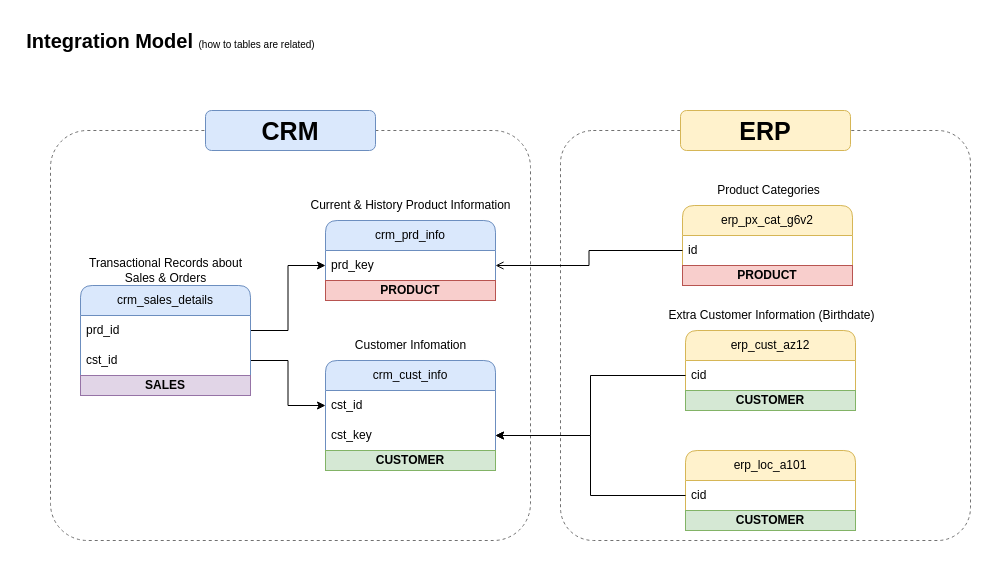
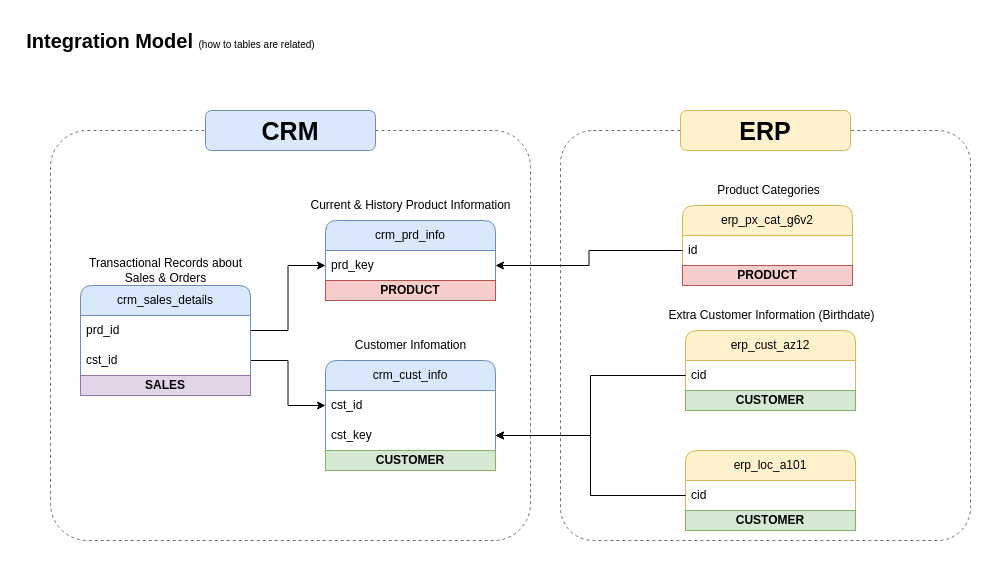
  <mxCell id="0" />
  <mxCell id="1" parent="0" />
  <mxCell id="2" value="" style="rounded=1;whiteSpace=wrap;html=1;fillColor=none;dashed=1;strokeColor=#717171;arcSize=8;" parent="1" vertex="1"><mxGeometry x="560" y="130" width="410" height="410" as="geometry" /></mxCell>
  <mxCell id="3" value="" style="rounded=1;whiteSpace=wrap;html=1;fillColor=none;dashed=1;strokeColor=#717171;arcSize=9;" parent="1" vertex="1"><mxGeometry x="50" y="130" width="480" height="410" as="geometry" /></mxCell>
  <mxCell id="4" value="&lt;font style=&quot;font-size: 20px;&quot;&gt;Integration Model &lt;/font&gt;&lt;font size=&quot;1&quot; style=&quot;font-weight: 400;&quot;&gt;(how to tables are related)&lt;/font&gt;" style="text;html=1;align=center;verticalAlign=middle;resizable=0;points=[];autosize=1;strokeColor=none;fillColor=none;fontStyle=1" parent="1" vertex="1"><mxGeometry x="20" y="20" width="300" height="40" as="geometry" /></mxCell>
  <mxCell id="5" value="" style="group" parent="1" vertex="1" connectable="0"><mxGeometry x="300" y="190" width="220" height="90" as="geometry" /></mxCell>
  <mxCell id="6" value="&lt;span&gt;crm_prd_info&lt;/span&gt;" style="swimlane;fontStyle=0;childLayout=stackLayout;horizontal=1;startSize=30;horizontalStack=0;resizeParent=1;resizeParentMax=0;resizeLast=0;collapsible=1;marginBottom=0;whiteSpace=wrap;html=1;rounded=1;arcSize=13;fillColor=#dae8fc;strokeColor=#6c8ebf;" parent="5" vertex="1"><mxGeometry x="25" y="30" width="170" height="80" as="geometry" /></mxCell>
  <mxCell id="7" value="prd_key" style="text;strokeColor=none;fillColor=none;align=left;verticalAlign=middle;spacingLeft=4;spacingRight=4;overflow=hidden;points=[[0,0.5],[1,0.5]];portConstraint=eastwest;rotatable=0;whiteSpace=wrap;html=1;" parent="6" vertex="1"><mxGeometry y="30" width="170" height="30" as="geometry" /></mxCell>
  <mxCell id="8" value="PRODUCT" style="whiteSpace=wrap;html=1;fontStyle=1;fillColor=#f8cecc;strokeColor=#b85450;" vertex="1" parent="6"><mxGeometry y="60" width="170" height="20" as="geometry" /></mxCell>
  <mxCell id="9" value="Current &amp;amp; History Product Information" style="text;html=1;align=center;verticalAlign=middle;resizable=0;points=[];autosize=1;strokeColor=none;fillColor=none;" parent="5" vertex="1"><mxGeometry width="220" height="30" as="geometry" /></mxCell>
  <mxCell id="10" value="" style="edgeStyle=orthogonalEdgeStyle;rounded=0;orthogonalLoop=1;jettySize=auto;html=1;entryX=0;entryY=0.5;entryDx=0;entryDy=0;" parent="1" source="39" target="14" edge="1"><mxGeometry relative="1" as="geometry" /></mxCell>
  <mxCell id="11" style="edgeStyle=orthogonalEdgeStyle;rounded=0;orthogonalLoop=1;jettySize=auto;html=1;entryX=0;entryY=0.5;entryDx=0;entryDy=0;" parent="1" source="38" target="7" edge="1"><mxGeometry relative="1" as="geometry" /></mxCell>
  <mxCell id="12" value="" style="group" parent="1" vertex="1" connectable="0"><mxGeometry x="325" y="330" width="170" height="90" as="geometry" /></mxCell>
  <mxCell id="13" value="&lt;span&gt;crm_cust_info&lt;/span&gt;" style="swimlane;fontStyle=0;childLayout=stackLayout;horizontal=1;startSize=30;horizontalStack=0;resizeParent=1;resizeParentMax=0;resizeLast=0;collapsible=1;marginBottom=0;whiteSpace=wrap;html=1;rounded=1;arcSize=13;fillColor=#dae8fc;strokeColor=#6c8ebf;" parent="12" vertex="1"><mxGeometry y="30" width="170" height="110" as="geometry" /></mxCell>
  <mxCell id="14" value="cst_id" style="text;strokeColor=none;fillColor=none;align=left;verticalAlign=middle;spacingLeft=4;spacingRight=4;overflow=hidden;points=[[0,0.5],[1,0.5]];portConstraint=eastwest;rotatable=0;whiteSpace=wrap;html=1;" parent="13" vertex="1"><mxGeometry y="30" width="170" height="30" as="geometry" /></mxCell>
  <mxCell id="15" value="cst_key" style="text;strokeColor=none;fillColor=none;align=left;verticalAlign=middle;spacingLeft=4;spacingRight=4;overflow=hidden;points=[[0,0.5],[1,0.5]];portConstraint=eastwest;rotatable=0;whiteSpace=wrap;html=1;" parent="13" vertex="1"><mxGeometry y="60" width="170" height="30" as="geometry" /></mxCell>
  <mxCell id="16" value="CUSTOMER" style="whiteSpace=wrap;html=1;fontStyle=1;fillColor=#d5e8d4;strokeColor=#82b366;" vertex="1" parent="13"><mxGeometry y="90" width="170" height="20" as="geometry" /></mxCell>
  <mxCell id="17" value="Customer Infomation" style="text;html=1;align=center;verticalAlign=middle;resizable=0;points=[];autosize=1;strokeColor=none;fillColor=none;" parent="12" vertex="1"><mxGeometry x="20" width="130" height="30" as="geometry" /></mxCell>
  <mxCell id="18" value="" style="group" parent="1" vertex="1" connectable="0"><mxGeometry x="660" y="300" width="226" height="90" as="geometry" /></mxCell>
  <mxCell id="19" value="erp_cust_az12" style="swimlane;fontStyle=0;childLayout=stackLayout;horizontal=1;startSize=30;horizontalStack=0;resizeParent=1;resizeParentMax=0;resizeLast=0;collapsible=1;marginBottom=0;whiteSpace=wrap;html=1;rounded=1;arcSize=13;fillColor=#fff2cc;strokeColor=#d6b656;" parent="18" vertex="1"><mxGeometry x="25" y="30" width="170" height="80" as="geometry" /></mxCell>
  <mxCell id="20" value="cid" style="text;strokeColor=none;fillColor=none;align=left;verticalAlign=middle;spacingLeft=4;spacingRight=4;overflow=hidden;points=[[0,0.5],[1,0.5]];portConstraint=eastwest;rotatable=0;whiteSpace=wrap;html=1;" parent="19" vertex="1"><mxGeometry y="30" width="170" height="30" as="geometry" /></mxCell>
  <mxCell id="21" value="CUSTOMER" style="whiteSpace=wrap;html=1;fontStyle=1;fillColor=#d5e8d4;strokeColor=#82b366;" vertex="1" parent="19"><mxGeometry y="60" width="170" height="20" as="geometry" /></mxCell>
  <mxCell id="22" value="Extra Customer Information (Birthdate)" style="text;html=1;align=center;verticalAlign=middle;resizable=0;points=[];autosize=1;strokeColor=none;fillColor=none;" parent="18" vertex="1"><mxGeometry x="-4" width="230" height="30" as="geometry" /></mxCell>
  <mxCell id="23" style="edgeStyle=orthogonalEdgeStyle;rounded=0;orthogonalLoop=1;jettySize=auto;html=1;entryX=1;entryY=0.5;entryDx=0;entryDy=0;" parent="1" source="20" target="15" edge="1"><mxGeometry relative="1" as="geometry" /></mxCell>
  <mxCell id="24" value="" style="group" parent="1" vertex="1" connectable="0"><mxGeometry x="660" y="420" width="226" height="90" as="geometry" /></mxCell>
  <mxCell id="25" value="erp_loc_a101" style="swimlane;fontStyle=0;childLayout=stackLayout;horizontal=1;startSize=30;horizontalStack=0;resizeParent=1;resizeParentMax=0;resizeLast=0;collapsible=1;marginBottom=0;whiteSpace=wrap;html=1;rounded=1;arcSize=13;fillColor=#fff2cc;strokeColor=#d6b656;" parent="24" vertex="1"><mxGeometry x="25" y="30" width="170" height="80" as="geometry" /></mxCell>
  <mxCell id="26" value="cid" style="text;strokeColor=none;fillColor=none;align=left;verticalAlign=middle;spacingLeft=4;spacingRight=4;overflow=hidden;points=[[0,0.5],[1,0.5]];portConstraint=eastwest;rotatable=0;whiteSpace=wrap;html=1;" parent="25" vertex="1"><mxGeometry y="30" width="170" height="30" as="geometry" /></mxCell>
  <mxCell id="27" value="CUSTOMER" style="whiteSpace=wrap;html=1;fontStyle=1;fillColor=#d5e8d4;strokeColor=#82b366;" vertex="1" parent="25"><mxGeometry y="60" width="170" height="20" as="geometry" /></mxCell>
  <mxCell id="28" style="edgeStyle=orthogonalEdgeStyle;rounded=0;orthogonalLoop=1;jettySize=auto;html=1;entryX=1;entryY=0.5;entryDx=0;entryDy=0;" parent="1" source="26" target="15" edge="1"><mxGeometry relative="1" as="geometry" /></mxCell>
  <mxCell id="29" value="" style="group" parent="1" vertex="1" connectable="0"><mxGeometry x="657" y="175" width="226" height="90" as="geometry" /></mxCell>
  <mxCell id="30" value="erp_px_cat_g6v2" style="swimlane;fontStyle=0;childLayout=stackLayout;horizontal=1;startSize=30;horizontalStack=0;resizeParent=1;resizeParentMax=0;resizeLast=0;collapsible=1;marginBottom=0;whiteSpace=wrap;html=1;rounded=1;arcSize=13;fillColor=#fff2cc;strokeColor=#d6b656;" parent="29" vertex="1"><mxGeometry x="25" y="30" width="170" height="80" as="geometry" /></mxCell>
  <mxCell id="31" value="id" style="text;strokeColor=none;fillColor=none;align=left;verticalAlign=middle;spacingLeft=4;spacingRight=4;overflow=hidden;points=[[0,0.5],[1,0.5]];portConstraint=eastwest;rotatable=0;whiteSpace=wrap;html=1;" parent="30" vertex="1"><mxGeometry y="30" width="170" height="30" as="geometry" /></mxCell>
  <mxCell id="32" value="PRODUCT" style="whiteSpace=wrap;html=1;fontStyle=1;fillColor=#f8cecc;strokeColor=#b85450;" vertex="1" parent="30"><mxGeometry y="60" width="170" height="20" as="geometry" /></mxCell>
  <mxCell id="33" value="Product Categories" style="text;html=1;align=center;verticalAlign=middle;resizable=0;points=[];autosize=1;strokeColor=none;fillColor=none;" parent="29" vertex="1"><mxGeometry x="46" width="130" height="30" as="geometry" /></mxCell>
- <mxCell id="34" style="edgeStyle=orthogonalEdgeStyle;rounded=0;orthogonalLoop=1;jettySize=auto;html=1;entryX=1;entryY=0.5;entryDx=0;entryDy=0;endArrow=open;" parent="1" source="31" target="7" edge="1"><mxGeometry relative="1" as="geometry" /></mxCell>
+ <mxCell id="34" style="edgeStyle=orthogonalEdgeStyle;rounded=0;orthogonalLoop=1;jettySize=auto;html=1;entryX=1;entryY=0.5;entryDx=0;entryDy=0;" parent="1" source="31" target="7" edge="1"><mxGeometry relative="1" as="geometry" /></mxCell>
  <mxCell id="35" value="" style="group" parent="1" vertex="1" connectable="0"><mxGeometry x="75" y="250" width="180" height="125" as="geometry" /></mxCell>
  <mxCell id="36" value="Transactional Records about&lt;div&gt;&lt;span style=&quot;background-color: transparent; color: light-dark(rgb(0, 0, 0), rgb(255, 255, 255));&quot;&gt;Sales &amp;amp; Orders&lt;/span&gt;&lt;/div&gt;" style="text;html=1;align=center;verticalAlign=middle;resizable=0;points=[];autosize=1;strokeColor=none;fillColor=none;" parent="35" vertex="1"><mxGeometry width="180" height="40" as="geometry" /></mxCell>
  <mxCell id="37" value="&lt;span&gt;crm_sales_details&lt;/span&gt;" style="swimlane;fontStyle=0;childLayout=stackLayout;horizontal=1;startSize=30;horizontalStack=0;resizeParent=1;resizeParentMax=0;resizeLast=0;collapsible=1;marginBottom=0;whiteSpace=wrap;html=1;rounded=1;arcSize=13;fillColor=#dae8fc;strokeColor=#6c8ebf;" parent="35" vertex="1"><mxGeometry x="5" y="35" width="170" height="110" as="geometry" /></mxCell>
  <mxCell id="38" value="prd_id" style="text;strokeColor=none;fillColor=none;align=left;verticalAlign=middle;spacingLeft=4;spacingRight=4;overflow=hidden;points=[[0,0.5],[1,0.5]];portConstraint=eastwest;rotatable=0;whiteSpace=wrap;html=1;" parent="37" vertex="1"><mxGeometry y="30" width="170" height="30" as="geometry" /></mxCell>
  <mxCell id="39" value="cst_id" style="text;strokeColor=none;fillColor=none;align=left;verticalAlign=middle;spacingLeft=4;spacingRight=4;overflow=hidden;points=[[0,0.5],[1,0.5]];portConstraint=eastwest;rotatable=0;whiteSpace=wrap;html=1;" parent="37" vertex="1"><mxGeometry y="60" width="170" height="30" as="geometry" /></mxCell>
  <mxCell id="40" value="SALES" style="whiteSpace=wrap;html=1;fontStyle=1;fillColor=#e1d5e7;strokeColor=#9673a6;" vertex="1" parent="37"><mxGeometry y="90" width="170" height="20" as="geometry" /></mxCell>
  <mxCell id="41" value="&lt;font style=&quot;font-size: 25px;&quot;&gt;&lt;b&gt;CRM&lt;/b&gt;&lt;/font&gt;" style="rounded=1;whiteSpace=wrap;html=1;fillColor=#dae8fc;strokeColor=#6c8ebf;" parent="1" vertex="1"><mxGeometry x="205" y="110" width="170" height="40" as="geometry" /></mxCell>
  <mxCell id="42" value="&lt;font style=&quot;font-size: 25px;&quot;&gt;&lt;b&gt;ERP&lt;/b&gt;&lt;/font&gt;" style="rounded=1;whiteSpace=wrap;html=1;fillColor=#fff2cc;strokeColor=#d6b656;" parent="1" vertex="1"><mxGeometry x="680" y="110" width="170" height="40" as="geometry" /></mxCell>
